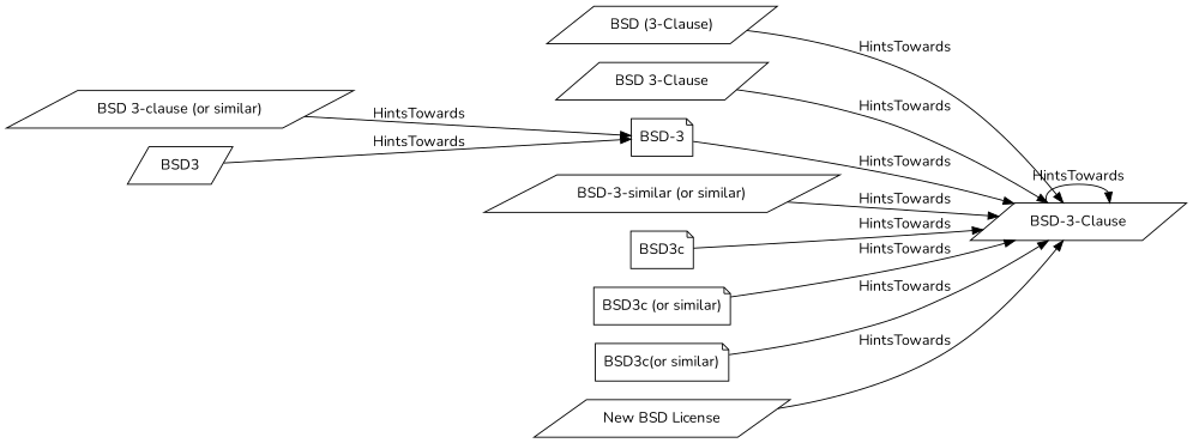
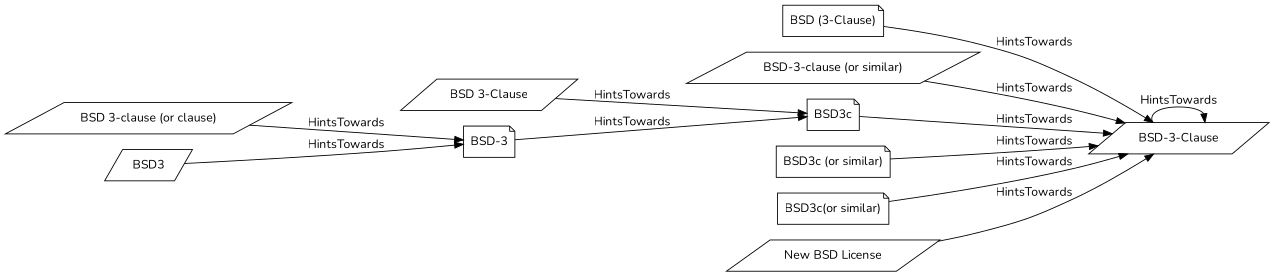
  digraph {
    fontname=Nunito
    rankdir=LR
    node [fontname=Nunito shape=parallelogram]
    edge [fontname=Nunito]
    n1 [label="BSD-3-Clause"]
-   n2 [label="BSD (3-Clause)"]
+   n2 [label="BSD (3-Clause)" shape=note]
    n3 [label="BSD 3-Clause"]
-   n4 [label="BSD 3-clause (or similar)"]
+   n4 [label="BSD 3-clause (or clause)"]
    n5 [label="BSD-3" shape=note]
-   n6 [label="BSD-3-similar (or similar)"]
+   n6 [label="BSD-3-clause (or similar)"]
    n7 [label=BSD3]
    n8 [label=BSD3c shape=note]
    n9 [label="BSD3c (or similar)" shape=note]
    n10 [label="BSD3c(or similar)" shape=note]
    n11 [label="New BSD License"]
    n1 -> n1 [label=HintsTowards]
    n2 -> n1 [label=HintsTowards]
-   n3 -> n1 [label=HintsTowards]
+   n3 -> n8 [label=HintsTowards]
    n4 -> n5 [label=HintsTowards]
-   n5 -> n1 [label=HintsTowards]
+   n5 -> n8 [label=HintsTowards]
    n6 -> n1 [label=HintsTowards]
    n7 -> n5 [label=HintsTowards]
    n8 -> n1 [label=HintsTowards]
    n9 -> n1 [label=HintsTowards]
    n10 -> n1 [label=HintsTowards]
    n11 -> n1 [label=HintsTowards]
  }
